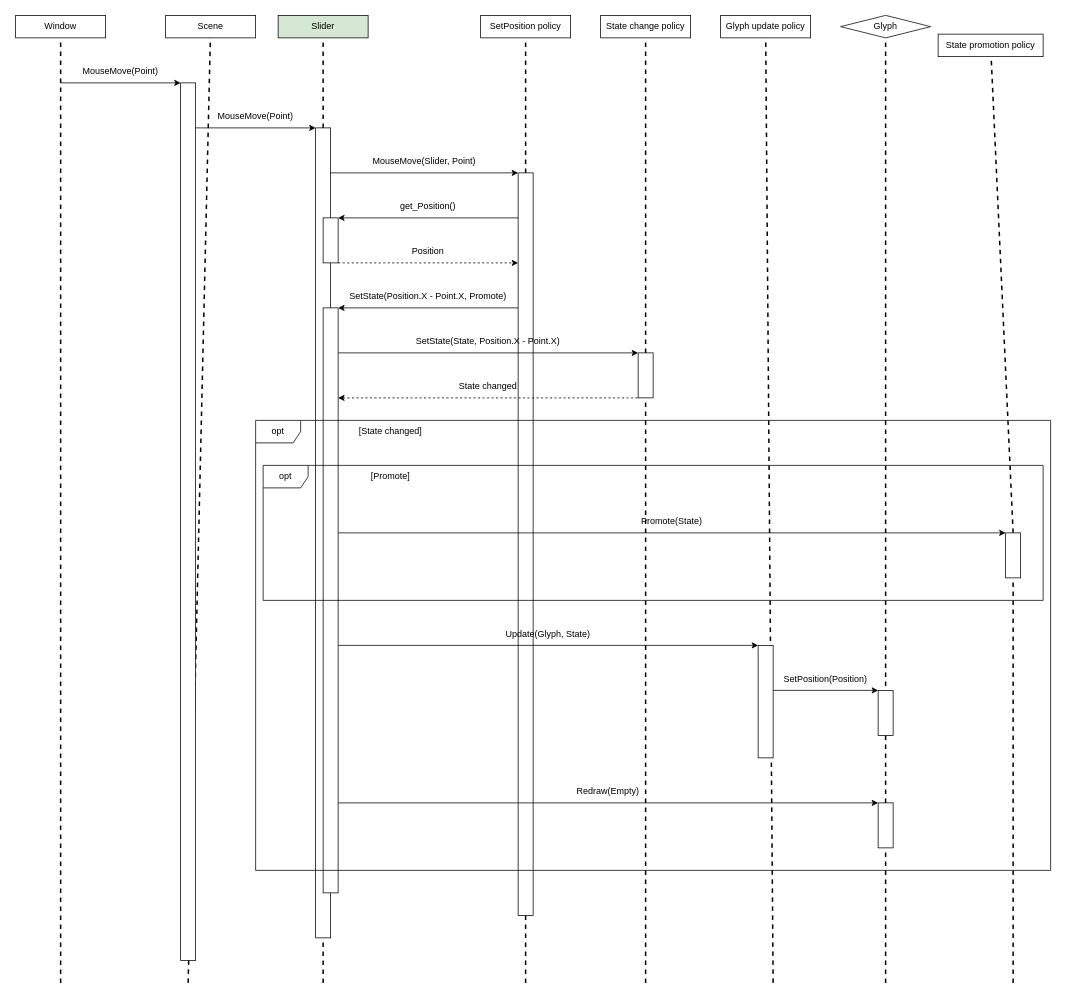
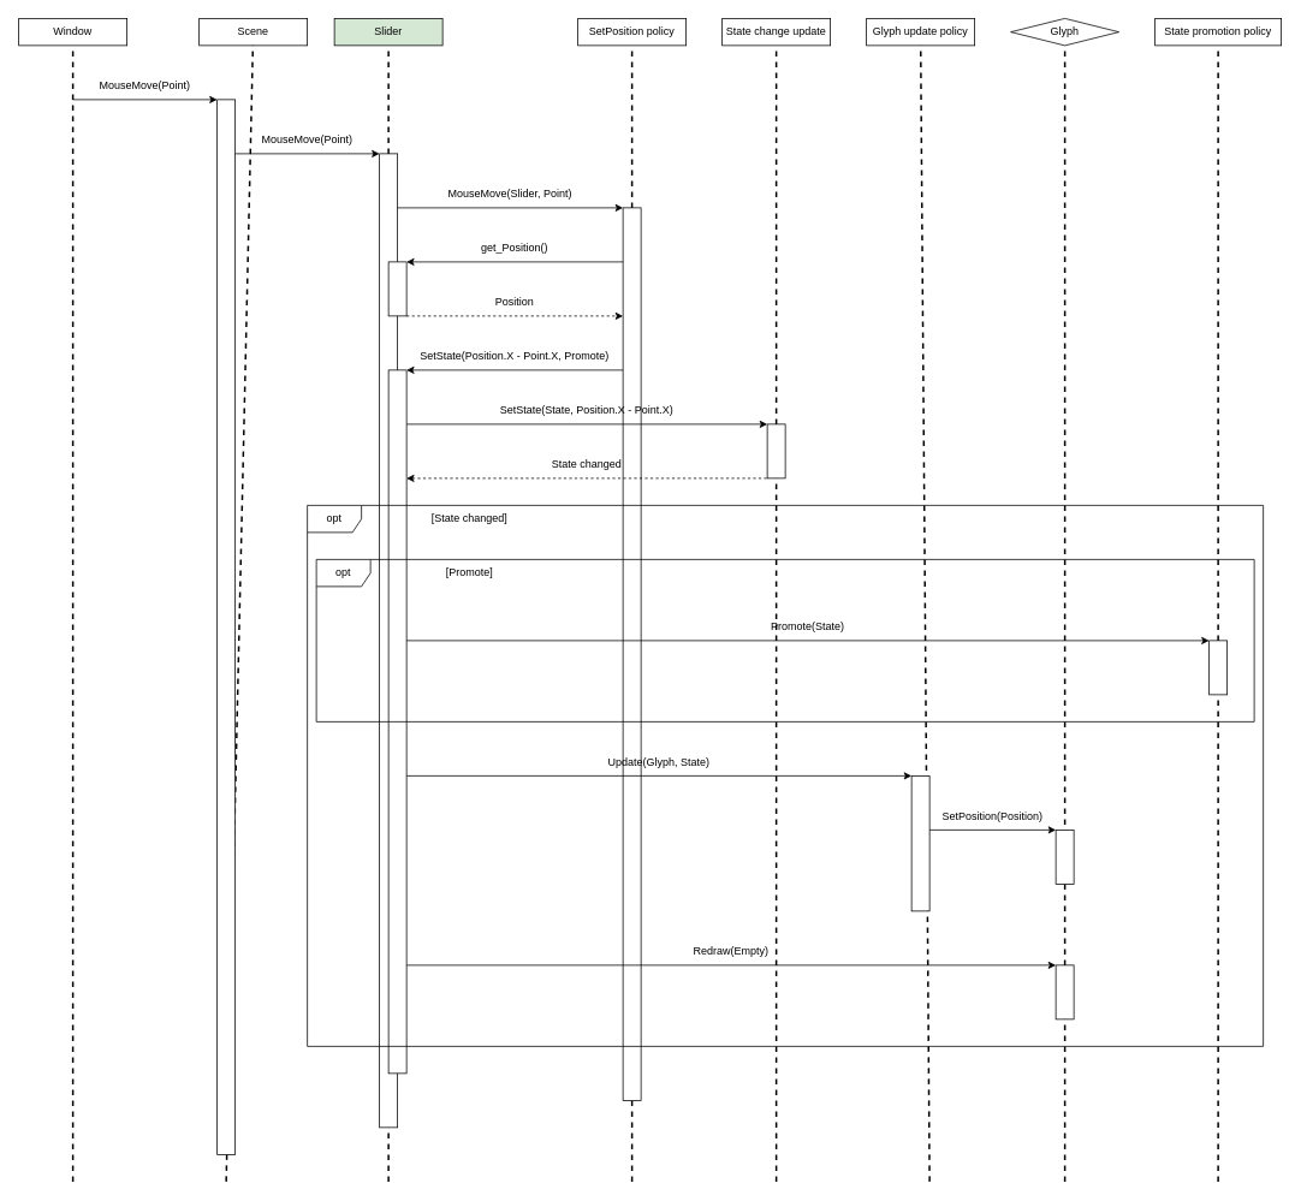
  <mxCell id="0" />
  <mxCell id="1" parent="0" />
  <mxCell id="2" value="Promote(State)" style="text;html=1;align=center;verticalAlign=middle;whiteSpace=wrap;rounded=0;" vertex="1" parent="1"><mxGeometry x="450" y="680" width="890" height="30" as="geometry" /></mxCell>
  <mxCell id="3" value="Window" style="rounded=0;whiteSpace=wrap;html=1;" parent="1" vertex="1"><mxGeometry x="20" y="20" width="120" height="30" as="geometry" /></mxCell>
  <mxCell id="4" value="Scene" style="rounded=0;whiteSpace=wrap;html=1;" parent="1" vertex="1"><mxGeometry x="220" y="20" width="120" height="30" as="geometry" /></mxCell>
  <mxCell id="5" value="Slider" style="rounded=0;whiteSpace=wrap;html=1;fillColor=#d5e8d4;" parent="1" vertex="1"><mxGeometry x="370" y="20" width="120" height="30" as="geometry" /></mxCell>
  <mxCell id="6" value="SetPosition policy" style="rounded=0;whiteSpace=wrap;html=1;" parent="1" vertex="1"><mxGeometry x="640" y="20" width="120" height="30" as="geometry" /></mxCell>
- <mxCell id="7" value="State change policy" style="rounded=0;whiteSpace=wrap;html=1;" parent="1" vertex="1"><mxGeometry x="800" y="20" width="120" height="30" as="geometry" /></mxCell>
+ <mxCell id="7" value="State change update" style="rounded=0;whiteSpace=wrap;html=1;" parent="1" vertex="1"><mxGeometry x="800" y="20" width="120" height="30" as="geometry" /></mxCell>
  <mxCell id="8" value="Glyph update policy" style="rounded=0;whiteSpace=wrap;html=1;" parent="1" vertex="1"><mxGeometry x="960" y="20" width="120" height="30" as="geometry" /></mxCell>
  <mxCell id="9" value="Glyph" style="rhombus;whiteSpace=wrap;html=1;" parent="1" vertex="1"><mxGeometry x="1120" y="20" width="120" height="30" as="geometry" /></mxCell>
  <mxCell id="10" value="" style="endArrow=none;dashed=1;html=1;strokeWidth=2;rounded=0;" parent="1" target="3" edge="1"><mxGeometry width="50" height="50" relative="1" as="geometry"><mxPoint x="80" y="1310" as="sourcePoint" /><mxPoint x="530" y="140" as="targetPoint" /></mxGeometry></mxCell>
  <mxCell id="11" value="" style="endArrow=none;dashed=1;html=1;strokeWidth=2;rounded=0;" parent="1" target="4" edge="1"><mxGeometry width="50" height="50" relative="1" as="geometry"><mxPoint x="250" y="1310" as="sourcePoint" /><mxPoint x="250" y="80" as="targetPoint" /></mxGeometry></mxCell>
  <mxCell id="12" value="" style="endArrow=none;dashed=1;html=1;strokeWidth=2;rounded=0;" parent="1" target="5" edge="1"><mxGeometry width="50" height="50" relative="1" as="geometry"><mxPoint x="430" y="1310" as="sourcePoint" /><mxPoint x="430" y="80" as="targetPoint" /></mxGeometry></mxCell>
  <mxCell id="13" value="" style="endArrow=none;dashed=1;html=1;strokeWidth=2;rounded=0;" parent="1" target="6" edge="1"><mxGeometry width="50" height="50" relative="1" as="geometry"><mxPoint x="700" y="1310" as="sourcePoint" /><mxPoint x="690" y="80" as="targetPoint" /></mxGeometry></mxCell>
  <mxCell id="14" value="" style="endArrow=none;dashed=1;html=1;strokeWidth=2;rounded=0;" parent="1" target="7" edge="1"><mxGeometry width="50" height="50" relative="1" as="geometry"><mxPoint x="860" y="1310" as="sourcePoint" /><mxPoint x="850" y="80" as="targetPoint" /></mxGeometry></mxCell>
  <mxCell id="15" value="" style="endArrow=none;dashed=1;html=1;strokeWidth=2;rounded=0;" parent="1" target="8" edge="1"><mxGeometry width="50" height="50" relative="1" as="geometry"><mxPoint x="1030" y="1310" as="sourcePoint" /><mxPoint x="1010" y="80" as="targetPoint" /></mxGeometry></mxCell>
  <mxCell id="16" value="" style="endArrow=none;dashed=1;html=1;strokeWidth=2;rounded=0;" parent="1" target="9" edge="1"><mxGeometry width="50" height="50" relative="1" as="geometry"><mxPoint x="1180" y="1310" as="sourcePoint" /><mxPoint x="1170" y="80" as="targetPoint" /></mxGeometry></mxCell>
  <mxCell id="17" value="" style="endArrow=classic;html=1;rounded=0;entryX=1;entryY=1;entryDx=0;entryDy=0;exitX=0;exitY=1;exitDx=0;exitDy=0;" parent="1" source="19" target="19" edge="1"><mxGeometry width="50" height="50" relative="1" as="geometry"><mxPoint x="80" y="110" as="sourcePoint" /><mxPoint x="150" y="100" as="targetPoint" /></mxGeometry></mxCell>
  <mxCell id="18" value="" style="rounded=0;whiteSpace=wrap;html=1;" parent="1" vertex="1"><mxGeometry x="240" y="110" width="20" height="1170" as="geometry" /></mxCell>
  <mxCell id="19" value="MouseMove(Point)" style="text;html=1;align=center;verticalAlign=middle;whiteSpace=wrap;rounded=0;" parent="1" vertex="1"><mxGeometry x="80" y="80" width="160" height="30" as="geometry" /></mxCell>
  <mxCell id="20" value="" style="rounded=0;whiteSpace=wrap;html=1;" parent="1" vertex="1"><mxGeometry x="420" y="170" width="20" height="1080" as="geometry" /></mxCell>
  <mxCell id="21" value="" style="rounded=0;whiteSpace=wrap;html=1;" parent="1" vertex="1"><mxGeometry x="690" y="230" width="20" height="990" as="geometry" /></mxCell>
  <mxCell id="22" value="" style="endArrow=classic;html=1;rounded=0;exitX=0;exitY=1;exitDx=0;exitDy=0;entryX=1;entryY=1;entryDx=0;entryDy=0;" parent="1" source="23" target="23" edge="1"><mxGeometry width="50" height="50" relative="1" as="geometry"><mxPoint x="530" y="200" as="sourcePoint" /><mxPoint x="580" y="230" as="targetPoint" /></mxGeometry></mxCell>
  <mxCell id="23" value="MouseMove(Slider, Point)" style="text;html=1;align=center;verticalAlign=middle;whiteSpace=wrap;rounded=0;" parent="1" vertex="1"><mxGeometry x="440" y="200" width="250" height="30" as="geometry" /></mxCell>
  <mxCell id="24" value="" style="endArrow=none;html=1;rounded=0;exitX=0;exitY=1;exitDx=0;exitDy=0;entryX=1;entryY=1;entryDx=0;entryDy=0;startArrow=classic;startFill=1;endFill=0;" parent="1" source="25" target="25" edge="1"><mxGeometry width="50" height="50" relative="1" as="geometry"><mxPoint x="530" y="260" as="sourcePoint" /><mxPoint x="580" y="290" as="targetPoint" /></mxGeometry></mxCell>
  <mxCell id="25" value="get_Position()" style="text;html=1;align=center;verticalAlign=middle;whiteSpace=wrap;rounded=0;" parent="1" vertex="1"><mxGeometry x="450" y="260" width="240" height="30" as="geometry" /></mxCell>
  <mxCell id="26" value="" style="rounded=0;whiteSpace=wrap;html=1;" parent="1" vertex="1"><mxGeometry x="850" y="470" width="20" height="60" as="geometry" /></mxCell>
  <mxCell id="27" value="" style="endArrow=classic;html=1;rounded=0;exitX=0;exitY=1;exitDx=0;exitDy=0;entryX=1;entryY=1;entryDx=0;entryDy=0;" parent="1" source="28" target="28" edge="1"><mxGeometry width="50" height="50" relative="1" as="geometry"><mxPoint x="530" y="440" as="sourcePoint" /><mxPoint x="580" y="470" as="targetPoint" /></mxGeometry></mxCell>
  <mxCell id="28" value="SetState(State, Position.X - Point.X)" style="text;html=1;align=center;verticalAlign=middle;whiteSpace=wrap;rounded=0;" parent="1" vertex="1"><mxGeometry x="450" y="440" width="400" height="30" as="geometry" /></mxCell>
  <mxCell id="29" value="" style="endArrow=none;html=1;rounded=0;exitX=0;exitY=1;exitDx=0;exitDy=0;entryX=1;entryY=1;entryDx=0;entryDy=0;endFill=0;startArrow=classic;startFill=1;dashed=1;" parent="1" source="30" target="30" edge="1"><mxGeometry width="50" height="50" relative="1" as="geometry"><mxPoint x="530" y="500" as="sourcePoint" /><mxPoint x="580" y="530" as="targetPoint" /></mxGeometry></mxCell>
  <mxCell id="30" value="State changed" style="text;html=1;align=center;verticalAlign=middle;whiteSpace=wrap;rounded=0;" parent="1" vertex="1"><mxGeometry x="450" y="500" width="400" height="30" as="geometry" /></mxCell>
  <mxCell id="31" value="[State changed]" style="text;html=1;align=center;verticalAlign=middle;whiteSpace=wrap;rounded=0;fillColor=none;strokeColor=none;perimeterSpacing=0;shadow=0;glass=0;container=0;dropTarget=0;backgroundOutline=0;comic=0;fontSize=12;" parent="1" vertex="1"><mxGeometry x="460" y="560" width="120" height="30" as="geometry" /></mxCell>
  <mxCell id="32" value="" style="rounded=0;whiteSpace=wrap;html=1;" parent="1" vertex="1"><mxGeometry x="1010" y="860" width="20" height="150" as="geometry" /></mxCell>
  <mxCell id="33" value="" style="endArrow=classic;html=1;rounded=0;exitX=0;exitY=1;exitDx=0;exitDy=0;entryX=1;entryY=1;entryDx=0;entryDy=0;" parent="1" source="34" target="34" edge="1"><mxGeometry width="50" height="50" relative="1" as="geometry"><mxPoint x="530" y="830" as="sourcePoint" /><mxPoint x="580" y="860" as="targetPoint" /></mxGeometry></mxCell>
  <mxCell id="34" value="Update(Glyph, State)" style="text;html=1;align=center;verticalAlign=middle;whiteSpace=wrap;rounded=0;" parent="1" vertex="1"><mxGeometry x="450" y="830" width="560" height="30" as="geometry" /></mxCell>
  <mxCell id="35" value="" style="endArrow=classic;html=1;rounded=0;exitX=0;exitY=1;exitDx=0;exitDy=0;entryX=0;entryY=0;entryDx=0;entryDy=0;" parent="1" source="36" edge="1"><mxGeometry width="50" height="50" relative="1" as="geometry"><mxPoint x="1120" y="890" as="sourcePoint" /><mxPoint x="1170" y="920" as="targetPoint" /></mxGeometry></mxCell>
  <mxCell id="36" value="SetPosition(Position)" style="text;html=1;align=center;verticalAlign=middle;whiteSpace=wrap;rounded=0;" parent="1" vertex="1"><mxGeometry x="1030" y="890" width="140" height="30" as="geometry" /></mxCell>
  <mxCell id="37" value="" style="rounded=0;whiteSpace=wrap;html=1;" parent="1" vertex="1"><mxGeometry x="1170" y="920" width="20" height="60" as="geometry" /></mxCell>
  <mxCell id="38" value="" style="endArrow=classic;html=1;rounded=0;exitX=0;exitY=1;exitDx=0;exitDy=0;entryX=1;entryY=1;entryDx=0;entryDy=0;" parent="1" source="39" target="39" edge="1"><mxGeometry width="50" height="50" relative="1" as="geometry"><mxPoint x="530" y="1040" as="sourcePoint" /><mxPoint x="580" y="1070" as="targetPoint" /></mxGeometry></mxCell>
  <mxCell id="39" value="Redraw(Empty)" style="text;html=1;align=center;verticalAlign=middle;whiteSpace=wrap;rounded=0;" parent="1" vertex="1"><mxGeometry x="450" y="1040" width="720" height="30" as="geometry" /></mxCell>
  <mxCell id="40" value="" style="rounded=0;whiteSpace=wrap;html=1;" parent="1" vertex="1"><mxGeometry x="1170" y="1070" width="20" height="60" as="geometry" /></mxCell>
  <mxCell id="41" value="" style="endArrow=classic;html=1;rounded=0;exitX=0;exitY=1;exitDx=0;exitDy=0;entryX=1;entryY=1;entryDx=0;entryDy=0;" parent="1" source="42" target="42" edge="1"><mxGeometry width="50" height="50" relative="1" as="geometry"><mxPoint x="380" y="260" as="sourcePoint" /><mxPoint x="430" y="210" as="targetPoint" /></mxGeometry></mxCell>
  <mxCell id="42" value="MouseMove(Point)" style="text;html=1;align=center;verticalAlign=middle;whiteSpace=wrap;rounded=0;" parent="1" vertex="1"><mxGeometry x="260" y="140" width="160" height="30" as="geometry" /></mxCell>
  <mxCell id="43" value="" style="rounded=0;whiteSpace=wrap;html=1;" parent="1" vertex="1"><mxGeometry x="430" y="290" width="20" height="60" as="geometry" /></mxCell>
  <mxCell id="44" value="" style="endArrow=classic;html=1;rounded=0;exitX=0;exitY=1;exitDx=0;exitDy=0;entryX=1;entryY=1;entryDx=0;entryDy=0;startArrow=none;startFill=0;endFill=1;dashed=1;" parent="1" source="45" target="45" edge="1"><mxGeometry width="50" height="50" relative="1" as="geometry"><mxPoint x="530" y="320" as="sourcePoint" /><mxPoint x="580" y="350" as="targetPoint" /></mxGeometry></mxCell>
  <mxCell id="45" value="Position" style="text;html=1;align=center;verticalAlign=middle;whiteSpace=wrap;rounded=0;" parent="1" vertex="1"><mxGeometry x="450" y="320" width="240" height="30" as="geometry" /></mxCell>
  <mxCell id="46" value="" style="endArrow=none;html=1;rounded=0;exitX=0;exitY=1;exitDx=0;exitDy=0;entryX=1;entryY=1;entryDx=0;entryDy=0;startArrow=classic;startFill=1;endFill=0;" parent="1" source="47" target="47" edge="1"><mxGeometry width="50" height="50" relative="1" as="geometry"><mxPoint x="530" y="380" as="sourcePoint" /><mxPoint x="580" y="410" as="targetPoint" /></mxGeometry></mxCell>
  <mxCell id="47" value="SetState(Position.X - Point.X, Promote)" style="text;html=1;align=center;verticalAlign=middle;whiteSpace=wrap;rounded=0;" parent="1" vertex="1"><mxGeometry x="450" y="380" width="240" height="30" as="geometry" /></mxCell>
  <mxCell id="48" value="" style="rounded=0;whiteSpace=wrap;html=1;" parent="1" vertex="1"><mxGeometry x="430" y="410" width="20" height="780" as="geometry" /></mxCell>
  <mxCell id="49" value="opt" style="shape=umlFrame;whiteSpace=wrap;html=1;pointerEvents=0;" parent="1" vertex="1"><mxGeometry x="340" y="560" width="1060" height="600" as="geometry" /></mxCell>
- <mxCell id="50" value="State promotion policy" style="rounded=0;whiteSpace=wrap;html=1;" vertex="1" parent="1"><mxGeometry x="1250" y="45" width="140" height="30" as="geometry" /></mxCell>
+ <mxCell id="50" value="State promotion policy" style="rounded=0;whiteSpace=wrap;html=1;" vertex="1" parent="1"><mxGeometry x="1280" y="20" width="140" height="30" as="geometry" /></mxCell>
  <mxCell id="51" value="" style="endArrow=none;dashed=1;html=1;strokeWidth=2;rounded=0;" edge="1" parent="1" target="50"><mxGeometry width="50" height="50" relative="1" as="geometry"><mxPoint x="1350" y="710" as="sourcePoint" /><mxPoint x="1340" y="80" as="targetPoint" /></mxGeometry></mxCell>
  <mxCell id="52" value="" style="endArrow=none;dashed=1;html=1;strokeWidth=2;rounded=0;" edge="1" parent="1" target="53"><mxGeometry width="50" height="50" relative="1" as="geometry"><mxPoint x="1350" y="1310" as="sourcePoint" /><mxPoint x="1340" y="50" as="targetPoint" /></mxGeometry></mxCell>
  <mxCell id="53" value="" style="rounded=0;whiteSpace=wrap;html=1;" vertex="1" parent="1"><mxGeometry x="1340" y="710" width="20" height="60" as="geometry" /></mxCell>
  <mxCell id="54" value="" style="endArrow=classic;html=1;rounded=0;exitX=0;exitY=1;exitDx=0;exitDy=0;entryX=1;entryY=1;entryDx=0;entryDy=0;" edge="1" parent="1" source="2" target="2"><mxGeometry width="50" height="50" relative="1" as="geometry"><mxPoint x="530" y="680" as="sourcePoint" /><mxPoint x="580" y="710" as="targetPoint" /></mxGeometry></mxCell>
  <mxCell id="55" value="[Promote]" style="text;html=1;align=center;verticalAlign=middle;whiteSpace=wrap;rounded=0;fillColor=none;strokeColor=none;perimeterSpacing=0;shadow=0;glass=0;container=0;dropTarget=0;backgroundOutline=0;comic=0;fontSize=12;" vertex="1" parent="1"><mxGeometry x="460" y="620" width="120" height="30" as="geometry" /></mxCell>
  <mxCell id="56" value="opt" style="shape=umlFrame;whiteSpace=wrap;html=1;pointerEvents=0;" vertex="1" parent="1"><mxGeometry x="350" y="620" width="1040" height="180" as="geometry" /></mxCell>
